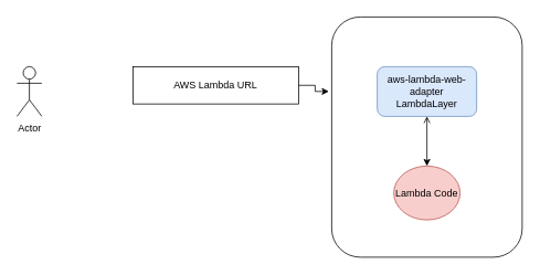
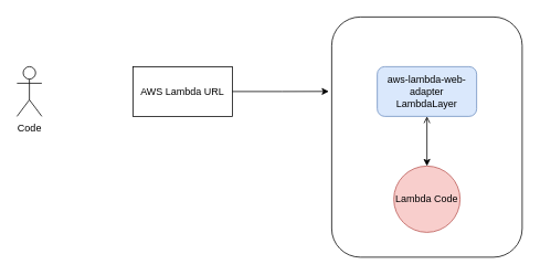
  <mxCell id="0" />
  <mxCell id="1" parent="0" />
- <mxCell id="2" value="Actor" style="shape=umlActor;verticalLabelPosition=bottom;verticalAlign=top;html=1;outlineConnect=0;" parent="1" vertex="1"><mxGeometry x="20" y="80" width="30" height="60" as="geometry" /></mxCell>
- <mxCell id="3" value="AWS Lambda URL" style="rounded=0;whiteSpace=wrap;html=1;" vertex="1" parent="1"><mxGeometry x="160" y="80" width="200" height="45" as="geometry" /></mxCell>
+ <mxCell id="2" value="Code" style="shape=umlActor;verticalLabelPosition=bottom;verticalAlign=top;html=1;outlineConnect=0;" parent="1" vertex="1"><mxGeometry x="20" y="80" width="30" height="60" as="geometry" /></mxCell>
+ <mxCell id="3" value="AWS Lambda URL" style="rounded=0;whiteSpace=wrap;html=1;" vertex="1" parent="1"><mxGeometry x="160" y="80" width="120" height="60" as="geometry" /></mxCell>
  <mxCell id="4" style="edgeStyle=orthogonalEdgeStyle;rounded=0;orthogonalLoop=1;jettySize=auto;html=1;entryX=-0.015;entryY=0.31;entryDx=0;entryDy=0;entryPerimeter=0;" edge="1" parent="1" source="3" target="6"><mxGeometry relative="1" as="geometry" /></mxCell>
  <mxCell id="5" value="" style="group" vertex="1" connectable="0" parent="1"><mxGeometry x="400" y="20" width="230" height="290" as="geometry" /></mxCell>
  <mxCell id="6" value="" style="rounded=1;whiteSpace=wrap;html=1;" vertex="1" parent="5"><mxGeometry width="230" height="290" as="geometry" /></mxCell>
  <mxCell id="7" value="aws-lambda-web-adapter&lt;br&gt;LambdaLayer" style="rounded=1;whiteSpace=wrap;html=1;fillColor=#dae8fc;strokeColor=#6c8ebf;" vertex="1" parent="5"><mxGeometry x="55" y="60" width="120" height="60" as="geometry" /></mxCell>
- <mxCell id="8" value="Lambda Code" style="ellipse;whiteSpace=wrap;html=1;aspect=fixed;fillColor=#f8cecc;strokeColor=#b85450;" vertex="1" parent="5"><mxGeometry x="75" y="180" width="80" height="65" as="geometry" /></mxCell>
+ <mxCell id="8" value="Lambda Code" style="ellipse;whiteSpace=wrap;html=1;aspect=fixed;fillColor=#f8cecc;strokeColor=#b85450;" vertex="1" parent="5"><mxGeometry x="75" y="180" width="80" height="80" as="geometry" /></mxCell>
  <mxCell id="9" style="edgeStyle=orthogonalEdgeStyle;rounded=0;orthogonalLoop=1;jettySize=auto;html=1;endArrow=open;endFill=1;startArrow=classic;startFill=1;" edge="1" parent="5" source="8" target="7"><mxGeometry relative="1" as="geometry" /></mxCell>
